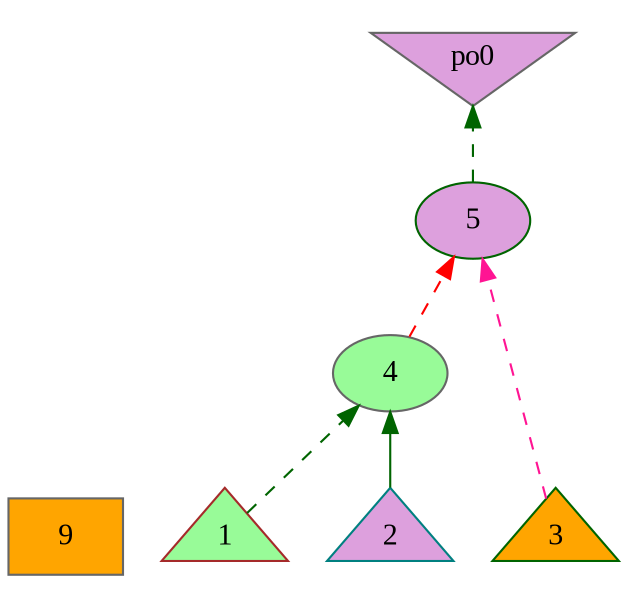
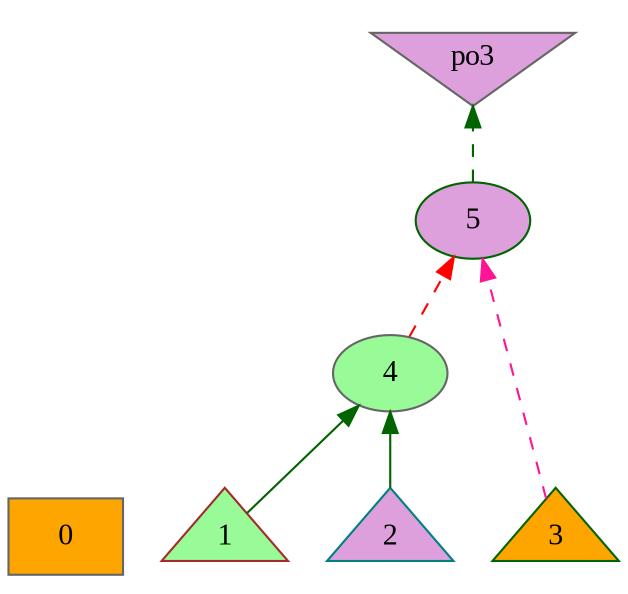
  digraph {
    fontname="Liberation Serif"
    rankdir=BT
    node [color=gray40 fillcolor=plum fontname="Liberation Serif" shape=triangle style=filled]
    edge [color=darkgreen fontname="Liberation Serif" style=dashed]
-   n1 [fillcolor=orange label=9 shape=box]
+   n1 [fillcolor=orange label=0 shape=box]
    n2 [color=brown fillcolor=palegreen label=1]
    n3 [color=teal label=2]
    n4 [color=darkgreen fillcolor=orange label=3]
    n5 [fillcolor=palegreen label=4 shape=ellipse]
    n6 [color=darkgreen label=5 shape=ellipse]
-   po0 [shape=invtriangle]
+   po0 [shape=invtriangle label=po3]
    subgraph sub_1 {
      rank=same
      n1
      n2
      n3
      n4
    }
    subgraph sub_2 {
      rank=same
      n5
    }
    subgraph sub_3 {
      rank=same
      n6
    }
    subgraph sub_4 {
      rank=same
      po0
    }
-   n2 -> n5
+   n2 -> n5 [style=solid]
    n3 -> n5 [style=solid]
    n4 -> n6 [color=deeppink]
    n5 -> n6 [color=red]
    n6 -> po0
  }
